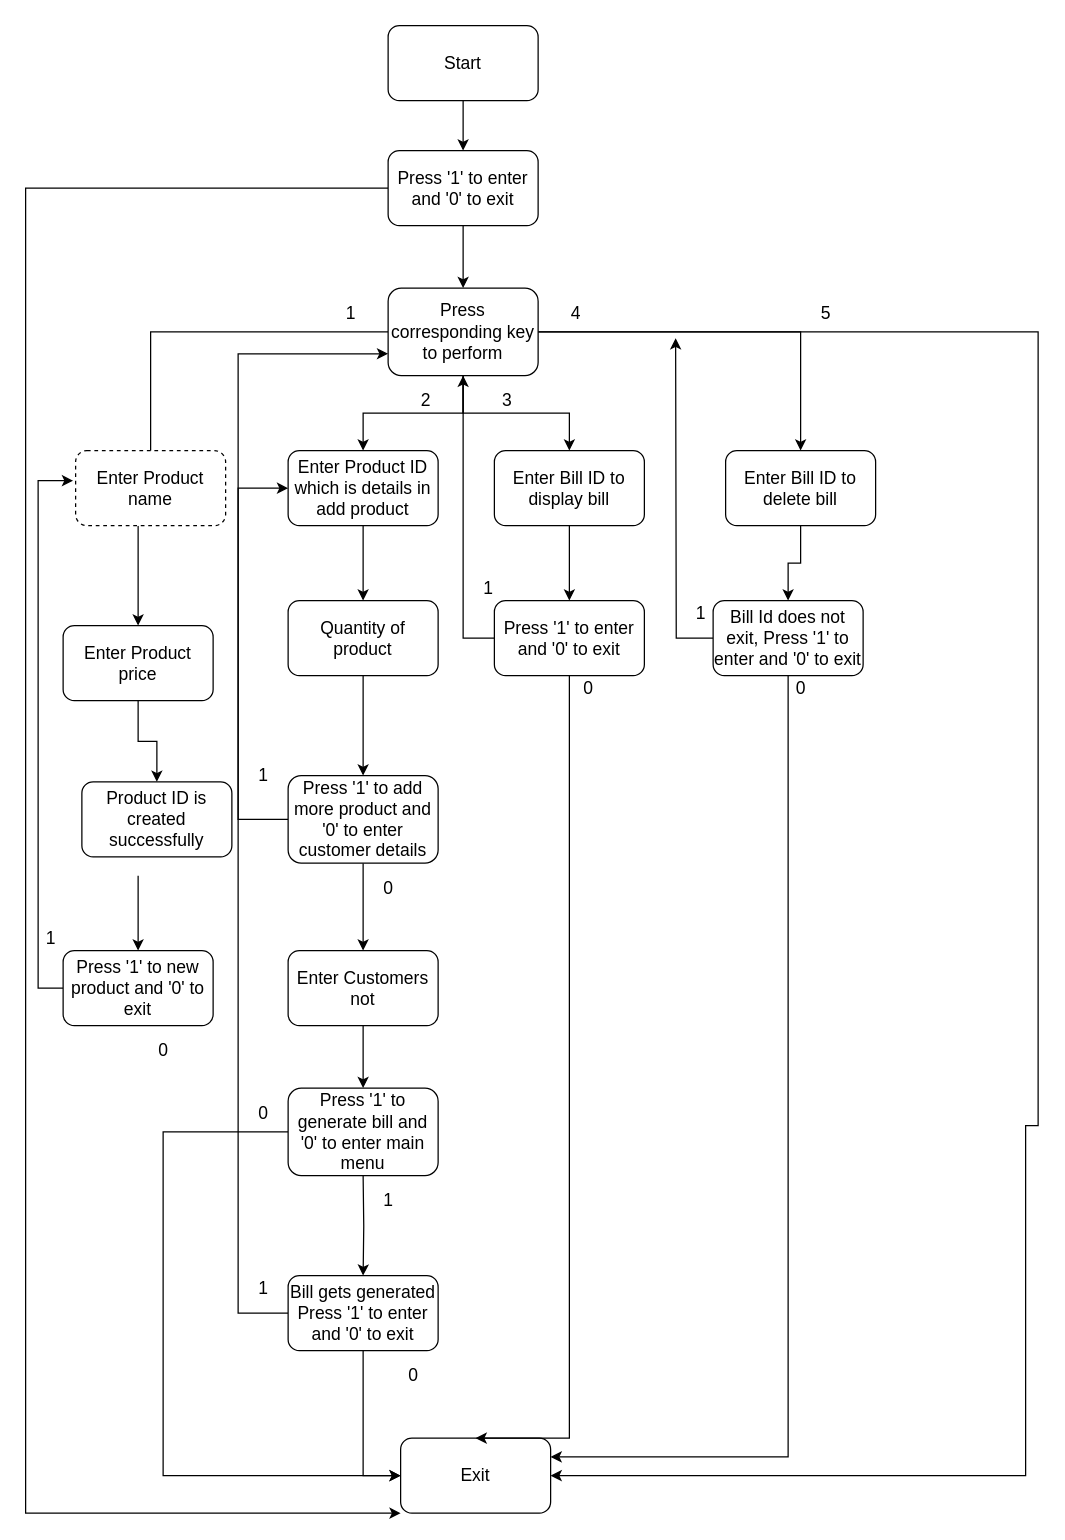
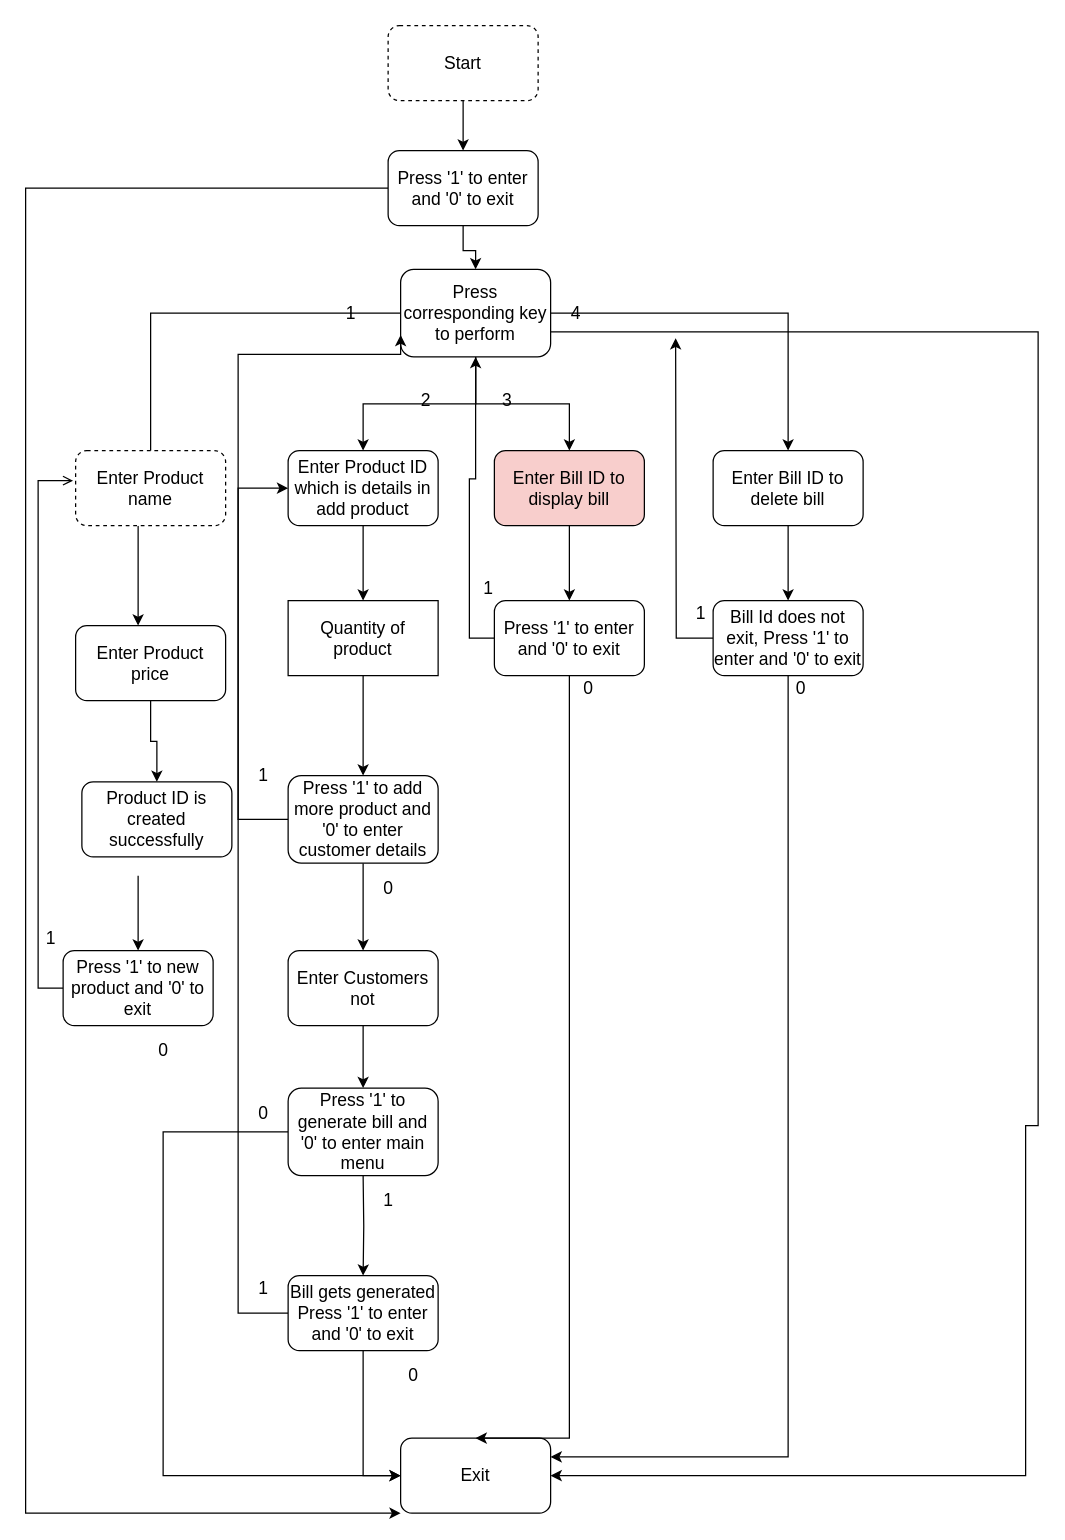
  <mxCell id="0" />
  <mxCell id="1" parent="0" />
- <mxCell id="2" value="Start" style="rounded=1;whiteSpace=wrap;html=1;fontSize=14;" vertex="1" parent="1"><mxGeometry x="310" y="20" width="120" height="60" as="geometry" /></mxCell>
+ <mxCell id="2" value="Start" style="rounded=1;whiteSpace=wrap;html=1;fontSize=14;dashed=1;" vertex="1" parent="1"><mxGeometry x="310" y="20" width="120" height="60" as="geometry" /></mxCell>
  <mxCell id="3" value="" style="edgeStyle=orthogonalEdgeStyle;rounded=0;orthogonalLoop=1;jettySize=auto;html=1;fontSize=14;" edge="1" parent="1" source="5" target="11"><mxGeometry relative="1" as="geometry" /></mxCell>
  <mxCell id="4" value="" style="edgeStyle=orthogonalEdgeStyle;rounded=0;orthogonalLoop=1;jettySize=auto;html=1;fontSize=14;" edge="1" parent="1" source="5" target="21"><mxGeometry relative="1" as="geometry"><Array as="points"><mxPoint x="20" y="150" /><mxPoint x="20" y="1210" /></Array></mxGeometry></mxCell>
  <mxCell id="5" value="Press '1' to enter and '0' to exit" style="rounded=1;whiteSpace=wrap;html=1;fontSize=14;" vertex="1" parent="1"><mxGeometry x="310" y="120" width="120" height="60" as="geometry" /></mxCell>
  <mxCell id="6" value="" style="edgeStyle=orthogonalEdgeStyle;rounded=0;orthogonalLoop=1;jettySize=auto;html=1;fontSize=14;endArrow=none;" edge="1" parent="1" source="11" target="13"><mxGeometry relative="1" as="geometry" /></mxCell>
  <mxCell id="7" value="" style="edgeStyle=orthogonalEdgeStyle;rounded=0;orthogonalLoop=1;jettySize=auto;html=1;fontSize=14;" edge="1" parent="1" source="11" target="15"><mxGeometry relative="1" as="geometry" /></mxCell>
  <mxCell id="8" value="" style="edgeStyle=orthogonalEdgeStyle;rounded=0;orthogonalLoop=1;jettySize=auto;html=1;fontSize=14;" edge="1" parent="1" source="11" target="17"><mxGeometry relative="1" as="geometry" /></mxCell>
  <mxCell id="9" value="" style="edgeStyle=orthogonalEdgeStyle;rounded=0;orthogonalLoop=1;jettySize=auto;html=1;fontSize=14;" edge="1" parent="1" source="11" target="19"><mxGeometry relative="1" as="geometry" /></mxCell>
  <mxCell id="10" value="" style="edgeStyle=orthogonalEdgeStyle;rounded=0;orthogonalLoop=1;jettySize=auto;html=1;fontSize=14;entryX=1;entryY=0.5;entryDx=0;entryDy=0;" edge="1" parent="1" source="11" target="21"><mxGeometry relative="1" as="geometry"><mxPoint x="810" y="1501" as="targetPoint" /><Array as="points"><mxPoint x="830" y="265" /><mxPoint x="830" y="900" /><mxPoint x="820" y="900" /><mxPoint x="820" y="1180" /></Array></mxGeometry></mxCell>
- <mxCell id="11" value="Press corresponding key to perform" style="whiteSpace=wrap;html=1;fontSize=14;rounded=1;" vertex="1" parent="1"><mxGeometry x="310" y="230" width="120" height="70" as="geometry" /></mxCell>
+ <mxCell id="11" value="Press corresponding key to perform" style="whiteSpace=wrap;html=1;fontSize=14;rounded=1;" vertex="1" parent="1"><mxGeometry x="320" y="215" width="120" height="70" as="geometry" /></mxCell>
  <mxCell id="12" value="" style="edgeStyle=orthogonalEdgeStyle;rounded=0;orthogonalLoop=1;jettySize=auto;html=1;fontSize=14;" edge="1" parent="1" source="13" target="27"><mxGeometry relative="1" as="geometry"><Array as="points"><mxPoint x="110" y="460" /><mxPoint x="110" y="460" /></Array></mxGeometry></mxCell>
  <mxCell id="13" value="Enter Product name" style="whiteSpace=wrap;html=1;fontSize=14;rounded=1;dashed=1;" vertex="1" parent="1"><mxGeometry x="60" y="360" width="120" height="60" as="geometry" /></mxCell>
  <mxCell id="14" style="edgeStyle=orthogonalEdgeStyle;rounded=0;orthogonalLoop=1;jettySize=auto;html=1;exitX=0.5;exitY=1;exitDx=0;exitDy=0;fontSize=14;" edge="1" parent="1" source="15" target="61"><mxGeometry relative="1" as="geometry" /></mxCell>
- <mxCell id="15" value="&lt;span&gt;Enter Bill ID to delete bill&lt;/span&gt;" style="whiteSpace=wrap;html=1;fontSize=14;rounded=1;" vertex="1" parent="1"><mxGeometry x="580" y="360" width="120" height="60" as="geometry" /></mxCell>
+ <mxCell id="15" value="&lt;span&gt;Enter Bill ID to delete bill&lt;/span&gt;" style="whiteSpace=wrap;html=1;fontSize=14;rounded=1;" vertex="1" parent="1"><mxGeometry x="570" y="360" width="120" height="60" as="geometry" /></mxCell>
  <mxCell id="16" value="" style="edgeStyle=orthogonalEdgeStyle;rounded=0;orthogonalLoop=1;jettySize=auto;html=1;fontSize=14;" edge="1" parent="1" source="17" target="36"><mxGeometry relative="1" as="geometry" /></mxCell>
  <mxCell id="17" value="Enter Product ID which is details in add product" style="whiteSpace=wrap;html=1;fontSize=14;rounded=1;" vertex="1" parent="1"><mxGeometry x="230" y="360" width="120" height="60" as="geometry" /></mxCell>
  <mxCell id="18" style="edgeStyle=orthogonalEdgeStyle;rounded=0;orthogonalLoop=1;jettySize=auto;html=1;exitX=0.5;exitY=1;exitDx=0;exitDy=0;fontSize=14;" edge="1" parent="1" source="19" target="56"><mxGeometry relative="1" as="geometry" /></mxCell>
- <mxCell id="19" value="Enter Bill ID to display bill" style="whiteSpace=wrap;html=1;fontSize=14;rounded=1;" vertex="1" parent="1"><mxGeometry x="395" y="360" width="120" height="60" as="geometry" /></mxCell>
+ <mxCell id="19" value="Enter Bill ID to display bill" style="whiteSpace=wrap;html=1;fontSize=14;rounded=1;fillColor=#f8cecc;" vertex="1" parent="1"><mxGeometry x="395" y="360" width="120" height="60" as="geometry" /></mxCell>
  <mxCell id="20" value="" style="endArrow=classic;html=1;rounded=0;fontSize=14;exitX=0.5;exitY=1;exitDx=0;exitDy=0;" edge="1" parent="1" source="2"><mxGeometry width="50" height="50" relative="1" as="geometry"><mxPoint x="415" y="70" as="sourcePoint" /><mxPoint x="370" y="120" as="targetPoint" /><Array as="points" /></mxGeometry></mxCell>
  <mxCell id="21" value="Exit" style="whiteSpace=wrap;html=1;fontSize=14;rounded=1;" vertex="1" parent="1"><mxGeometry x="320" y="1150" width="120" height="60" as="geometry" /></mxCell>
  <mxCell id="22" value="1" style="text;html=1;align=center;verticalAlign=middle;resizable=0;points=[];autosize=1;strokeColor=none;fillColor=none;fontSize=14;" vertex="1" parent="1"><mxGeometry x="270" y="240" width="20" height="20" as="geometry" /></mxCell>
  <mxCell id="23" value="2" style="text;html=1;align=center;verticalAlign=middle;resizable=0;points=[];autosize=1;strokeColor=none;fillColor=none;fontSize=14;" vertex="1" parent="1"><mxGeometry x="330" y="310" width="20" height="20" as="geometry" /></mxCell>
  <mxCell id="24" value="3" style="text;html=1;align=center;verticalAlign=middle;resizable=0;points=[];autosize=1;strokeColor=none;fillColor=none;fontSize=14;" vertex="1" parent="1"><mxGeometry x="395" y="310" width="20" height="20" as="geometry" /></mxCell>
  <mxCell id="25" value="4" style="text;html=1;align=center;verticalAlign=middle;resizable=0;points=[];autosize=1;strokeColor=none;fillColor=none;fontSize=14;" vertex="1" parent="1"><mxGeometry x="450" y="240" width="20" height="20" as="geometry" /></mxCell>
  <mxCell id="26" value="" style="edgeStyle=orthogonalEdgeStyle;rounded=0;orthogonalLoop=1;jettySize=auto;html=1;fontSize=14;" edge="1" parent="1" source="27" target="28"><mxGeometry relative="1" as="geometry" /></mxCell>
- <mxCell id="27" value="Enter Product price" style="whiteSpace=wrap;html=1;fontSize=14;rounded=1;" vertex="1" parent="1"><mxGeometry x="50" y="500" width="120" height="60" as="geometry" /></mxCell>
+ <mxCell id="27" value="Enter Product price" style="whiteSpace=wrap;html=1;fontSize=14;rounded=1;" vertex="1" parent="1"><mxGeometry x="60" y="500" width="120" height="60" as="geometry" /></mxCell>
  <mxCell id="28" value="Product ID is created successfully" style="whiteSpace=wrap;html=1;fontSize=14;rounded=1;" vertex="1" parent="1"><mxGeometry x="65" y="625" width="120" height="60" as="geometry" /></mxCell>
- <mxCell id="29" value="5" style="text;html=1;align=center;verticalAlign=middle;resizable=0;points=[];autosize=1;strokeColor=none;fillColor=none;fontSize=14;" vertex="1" parent="1"><mxGeometry x="650" y="240" width="20" height="20" as="geometry" /></mxCell>
- <mxCell id="30" style="edgeStyle=orthogonalEdgeStyle;rounded=0;orthogonalLoop=1;jettySize=auto;html=1;exitX=0;exitY=0.5;exitDx=0;exitDy=0;fontSize=14;entryX=-0.017;entryY=0.4;entryDx=0;entryDy=0;entryPerimeter=0;" edge="1" parent="1" source="31" target="13"><mxGeometry relative="1" as="geometry"><mxPoint x="30" y="380" as="targetPoint" /><Array as="points"><mxPoint x="30" y="790" /><mxPoint x="30" y="384" /></Array></mxGeometry></mxCell>
+ <mxCell id="30" style="edgeStyle=orthogonalEdgeStyle;rounded=0;orthogonalLoop=1;jettySize=auto;html=1;exitX=0;exitY=0.5;exitDx=0;exitDy=0;fontSize=14;entryX=-0.017;entryY=0.4;entryDx=0;entryDy=0;entryPerimeter=0;endArrow=open;" edge="1" parent="1" source="31" target="13"><mxGeometry relative="1" as="geometry"><mxPoint x="30" y="380" as="targetPoint" /><Array as="points"><mxPoint x="30" y="790" /><mxPoint x="30" y="384" /></Array></mxGeometry></mxCell>
  <mxCell id="31" value="Press '1' to new product and '0' to exit" style="rounded=1;whiteSpace=wrap;html=1;fontSize=14;" vertex="1" parent="1"><mxGeometry x="50" y="760" width="120" height="60" as="geometry" /></mxCell>
  <mxCell id="32" value="" style="endArrow=classic;html=1;rounded=0;fontSize=14;entryX=0.5;entryY=0;entryDx=0;entryDy=0;" edge="1" parent="1" target="31"><mxGeometry width="50" height="50" relative="1" as="geometry"><mxPoint x="110" y="700" as="sourcePoint" /><mxPoint x="70" y="740" as="targetPoint" /></mxGeometry></mxCell>
  <mxCell id="33" value="0" style="text;html=1;align=center;verticalAlign=middle;resizable=0;points=[];autosize=1;strokeColor=none;fillColor=none;fontSize=14;" vertex="1" parent="1"><mxGeometry x="120" y="830" width="20" height="20" as="geometry" /></mxCell>
  <mxCell id="34" value="1" style="text;html=1;align=center;verticalAlign=middle;resizable=0;points=[];autosize=1;strokeColor=none;fillColor=none;fontSize=14;" vertex="1" parent="1"><mxGeometry x="30" y="740" width="20" height="20" as="geometry" /></mxCell>
  <mxCell id="35" style="edgeStyle=orthogonalEdgeStyle;rounded=0;orthogonalLoop=1;jettySize=auto;html=1;exitX=0.5;exitY=1;exitDx=0;exitDy=0;fontSize=14;" edge="1" parent="1" source="36" target="39"><mxGeometry relative="1" as="geometry" /></mxCell>
- <mxCell id="36" value="Quantity of product" style="whiteSpace=wrap;html=1;fontSize=14;rounded=1;" vertex="1" parent="1"><mxGeometry x="230" y="480" width="120" height="60" as="geometry" /></mxCell>
+ <mxCell id="36" value="Quantity of product" style="whiteSpace=wrap;html=1;fontSize=14;rounded=0;" vertex="1" parent="1"><mxGeometry x="230" y="480" width="120" height="60" as="geometry" /></mxCell>
  <mxCell id="37" style="edgeStyle=orthogonalEdgeStyle;rounded=0;orthogonalLoop=1;jettySize=auto;html=1;exitX=0;exitY=0.5;exitDx=0;exitDy=0;entryX=0;entryY=0.5;entryDx=0;entryDy=0;fontSize=14;" edge="1" parent="1" source="39" target="17"><mxGeometry relative="1" as="geometry"><Array as="points"><mxPoint x="190" y="655" /><mxPoint x="190" y="390" /></Array></mxGeometry></mxCell>
  <mxCell id="38" value="" style="edgeStyle=orthogonalEdgeStyle;rounded=0;orthogonalLoop=1;jettySize=auto;html=1;fontSize=14;" edge="1" parent="1" source="39" target="41"><mxGeometry relative="1" as="geometry" /></mxCell>
  <mxCell id="39" value="Press '1' to add more product and '0' to enter customer details" style="rounded=1;whiteSpace=wrap;html=1;fontSize=14;" vertex="1" parent="1"><mxGeometry x="230" y="620" width="120" height="70" as="geometry" /></mxCell>
  <mxCell id="40" style="edgeStyle=orthogonalEdgeStyle;rounded=0;orthogonalLoop=1;jettySize=auto;html=1;exitX=0.5;exitY=1;exitDx=0;exitDy=0;entryX=0.5;entryY=0;entryDx=0;entryDy=0;fontSize=14;" edge="1" parent="1" source="41" target="46"><mxGeometry relative="1" as="geometry" /></mxCell>
  <mxCell id="41" value="Enter Customers not" style="whiteSpace=wrap;html=1;fontSize=14;rounded=1;" vertex="1" parent="1"><mxGeometry x="230" y="760" width="120" height="60" as="geometry" /></mxCell>
  <mxCell id="42" value="0" style="text;html=1;align=center;verticalAlign=middle;resizable=0;points=[];autosize=1;strokeColor=none;fillColor=none;fontSize=14;" vertex="1" parent="1"><mxGeometry x="300" y="700" width="20" height="20" as="geometry" /></mxCell>
  <mxCell id="43" value="1" style="text;html=1;align=center;verticalAlign=middle;resizable=0;points=[];autosize=1;strokeColor=none;fillColor=none;fontSize=14;" vertex="1" parent="1"><mxGeometry x="200" y="610" width="20" height="20" as="geometry" /></mxCell>
  <mxCell id="44" style="edgeStyle=orthogonalEdgeStyle;rounded=0;orthogonalLoop=1;jettySize=auto;html=1;exitX=0;exitY=0.5;exitDx=0;exitDy=0;entryX=0;entryY=0.5;entryDx=0;entryDy=0;fontSize=14;" edge="1" parent="1" source="46" target="21"><mxGeometry relative="1" as="geometry"><Array as="points"><mxPoint x="130" y="905" /><mxPoint x="130" y="1180" /></Array></mxGeometry></mxCell>
  <mxCell id="45" style="edgeStyle=orthogonalEdgeStyle;rounded=0;orthogonalLoop=1;jettySize=auto;html=1;entryX=0.5;entryY=0;entryDx=0;entryDy=0;fontSize=14;" edge="1" parent="1" target="49"><mxGeometry relative="1" as="geometry"><mxPoint x="290" y="940" as="sourcePoint" /></mxGeometry></mxCell>
  <mxCell id="46" value="Press '1' to generate bill and '0' to enter main menu" style="rounded=1;whiteSpace=wrap;html=1;fontSize=14;" vertex="1" parent="1"><mxGeometry x="230" y="870" width="120" height="70" as="geometry" /></mxCell>
  <mxCell id="47" style="edgeStyle=orthogonalEdgeStyle;rounded=0;orthogonalLoop=1;jettySize=auto;html=1;exitX=0;exitY=0.5;exitDx=0;exitDy=0;entryX=0;entryY=0.75;entryDx=0;entryDy=0;fontSize=14;" edge="1" parent="1" source="49" target="11"><mxGeometry relative="1" as="geometry"><Array as="points"><mxPoint x="190" y="1050" /><mxPoint x="190" y="283" /></Array></mxGeometry></mxCell>
  <mxCell id="48" style="edgeStyle=orthogonalEdgeStyle;rounded=0;orthogonalLoop=1;jettySize=auto;html=1;exitX=0.5;exitY=1;exitDx=0;exitDy=0;entryX=0;entryY=0.5;entryDx=0;entryDy=0;fontSize=14;" edge="1" parent="1" source="49" target="21"><mxGeometry relative="1" as="geometry" /></mxCell>
  <mxCell id="49" value="Bill gets generated Press '1' to enter and '0' to exit" style="rounded=1;whiteSpace=wrap;html=1;fontSize=14;" vertex="1" parent="1"><mxGeometry x="230" y="1020" width="120" height="60" as="geometry" /></mxCell>
  <mxCell id="50" value="1" style="text;html=1;align=center;verticalAlign=middle;resizable=0;points=[];autosize=1;strokeColor=none;fillColor=none;fontSize=14;" vertex="1" parent="1"><mxGeometry x="200" y="1020" width="20" height="20" as="geometry" /></mxCell>
  <mxCell id="51" value="0" style="text;html=1;align=center;verticalAlign=middle;resizable=0;points=[];autosize=1;strokeColor=none;fillColor=none;fontSize=14;" vertex="1" parent="1"><mxGeometry x="320" y="1090" width="20" height="20" as="geometry" /></mxCell>
  <mxCell id="52" value="1" style="text;html=1;align=center;verticalAlign=middle;resizable=0;points=[];autosize=1;strokeColor=none;fillColor=none;fontSize=14;" vertex="1" parent="1"><mxGeometry x="300" y="950" width="20" height="20" as="geometry" /></mxCell>
  <mxCell id="53" value="0" style="text;html=1;align=center;verticalAlign=middle;resizable=0;points=[];autosize=1;strokeColor=none;fillColor=none;fontSize=14;" vertex="1" parent="1"><mxGeometry x="200" y="880" width="20" height="20" as="geometry" /></mxCell>
  <mxCell id="54" style="edgeStyle=orthogonalEdgeStyle;rounded=0;orthogonalLoop=1;jettySize=auto;html=1;exitX=0.5;exitY=1;exitDx=0;exitDy=0;fontSize=14;entryX=0.5;entryY=0;entryDx=0;entryDy=0;" edge="1" parent="1" source="56" target="21"><mxGeometry relative="1" as="geometry"><mxPoint x="455" y="940" as="targetPoint" /><Array as="points"><mxPoint x="455" y="1150" /></Array></mxGeometry></mxCell>
  <mxCell id="55" style="edgeStyle=orthogonalEdgeStyle;rounded=0;orthogonalLoop=1;jettySize=auto;html=1;exitX=0;exitY=0.5;exitDx=0;exitDy=0;fontSize=14;" edge="1" parent="1" source="56" target="11"><mxGeometry relative="1" as="geometry" /></mxCell>
  <mxCell id="56" value="Press '1' to enter and '0' to exit" style="rounded=1;whiteSpace=wrap;html=1;fontSize=14;" vertex="1" parent="1"><mxGeometry x="395" y="480" width="120" height="60" as="geometry" /></mxCell>
  <mxCell id="57" value="1" style="text;html=1;align=center;verticalAlign=middle;resizable=0;points=[];autosize=1;strokeColor=none;fillColor=none;fontSize=14;" vertex="1" parent="1"><mxGeometry x="380" y="460" width="20" height="20" as="geometry" /></mxCell>
  <mxCell id="58" value="0" style="text;html=1;align=center;verticalAlign=middle;resizable=0;points=[];autosize=1;strokeColor=none;fillColor=none;fontSize=14;" vertex="1" parent="1"><mxGeometry x="460" y="540" width="20" height="20" as="geometry" /></mxCell>
  <mxCell id="59" style="edgeStyle=orthogonalEdgeStyle;rounded=0;orthogonalLoop=1;jettySize=auto;html=1;exitX=0.5;exitY=1;exitDx=0;exitDy=0;entryX=1;entryY=0.25;entryDx=0;entryDy=0;fontSize=14;" edge="1" parent="1" source="61" target="21"><mxGeometry relative="1" as="geometry" /></mxCell>
  <mxCell id="60" style="edgeStyle=orthogonalEdgeStyle;rounded=0;orthogonalLoop=1;jettySize=auto;html=1;exitX=0;exitY=0.5;exitDx=0;exitDy=0;fontSize=14;" edge="1" parent="1" source="61"><mxGeometry relative="1" as="geometry"><mxPoint x="540" y="270" as="targetPoint" /></mxGeometry></mxCell>
  <mxCell id="61" value="Bill Id does not exit, Press '1' to enter and '0' to exit" style="rounded=1;whiteSpace=wrap;html=1;fontSize=14;" vertex="1" parent="1"><mxGeometry x="570" y="480" width="120" height="60" as="geometry" /></mxCell>
  <mxCell id="62" value="0" style="text;html=1;align=center;verticalAlign=middle;resizable=0;points=[];autosize=1;strokeColor=none;fillColor=none;fontSize=14;" vertex="1" parent="1"><mxGeometry x="630" y="540" width="20" height="20" as="geometry" /></mxCell>
  <mxCell id="63" value="1" style="text;html=1;align=center;verticalAlign=middle;resizable=0;points=[];autosize=1;strokeColor=none;fillColor=none;fontSize=14;" vertex="1" parent="1"><mxGeometry x="550" y="480" width="20" height="20" as="geometry" /></mxCell>
